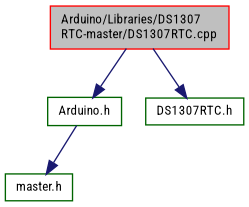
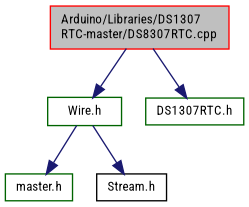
  digraph {
    fontname="Roboto Condensed"
    node [color=darkgreen fillcolor=white fontname="Roboto Condensed" fontsize=10 shape=record style=filled]
    edge [color=midnightblue fontname="Roboto Condensed" fontsize=10 labelfontname=Helvetica labelfontsize=10 style=solid]
-   n1 [color=red fillcolor=grey75 fontcolor=black height=0.2 label="Arduino/Libraries/DS1307\lRTC-master/DS1307RTC.cpp" width=0.4]
-   n2 [height=0.2 label="Arduino.h" width=0.4]
+   n1 [color=red fillcolor=grey75 fontcolor=black height=0.2 label="Arduino/Libraries/DS1307\lRTC-master/DS8307RTC.cpp" width=0.4]
+   n2 [height=0.2 label="Wire.h" width=0.4]
    n3 [height=0.2 label="DS1307RTC.h" width=0.4]
    n4 [height=0.2 label="master.h" width=0.4]
+   n5 [color=black height=0.2 label="Stream.h" width=0.4]
    n1 -> n2
    n1 -> n3
    n2 -> n4
+   n2 -> n5
  }
